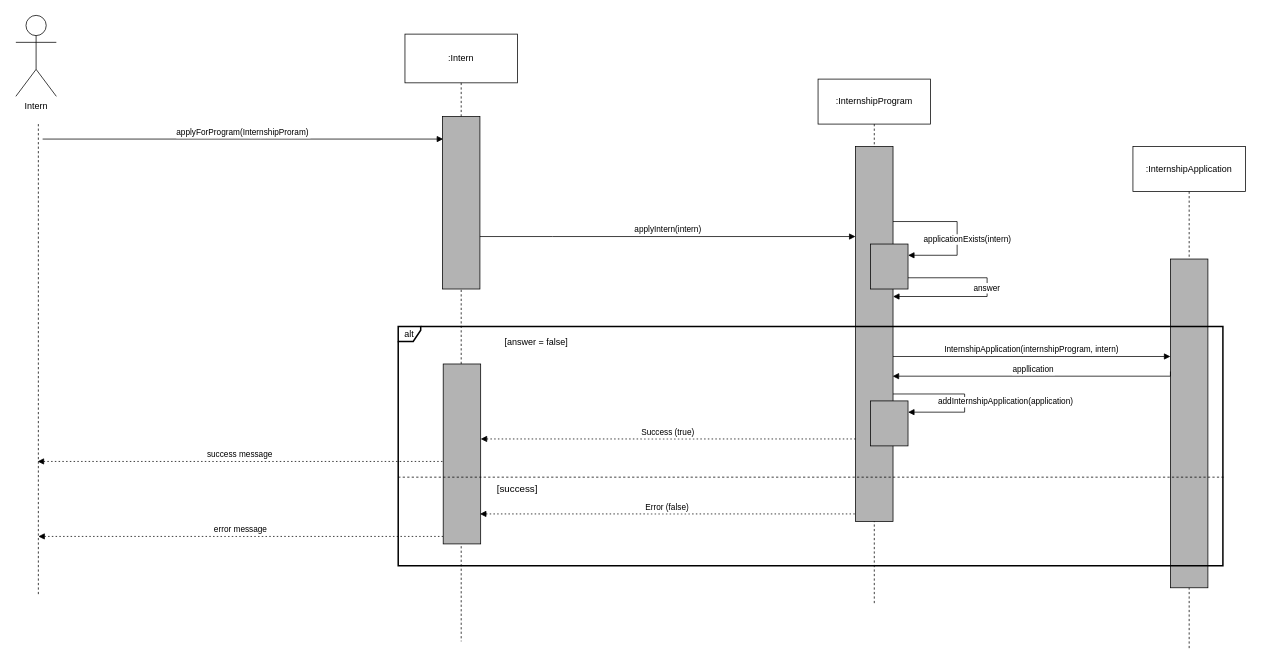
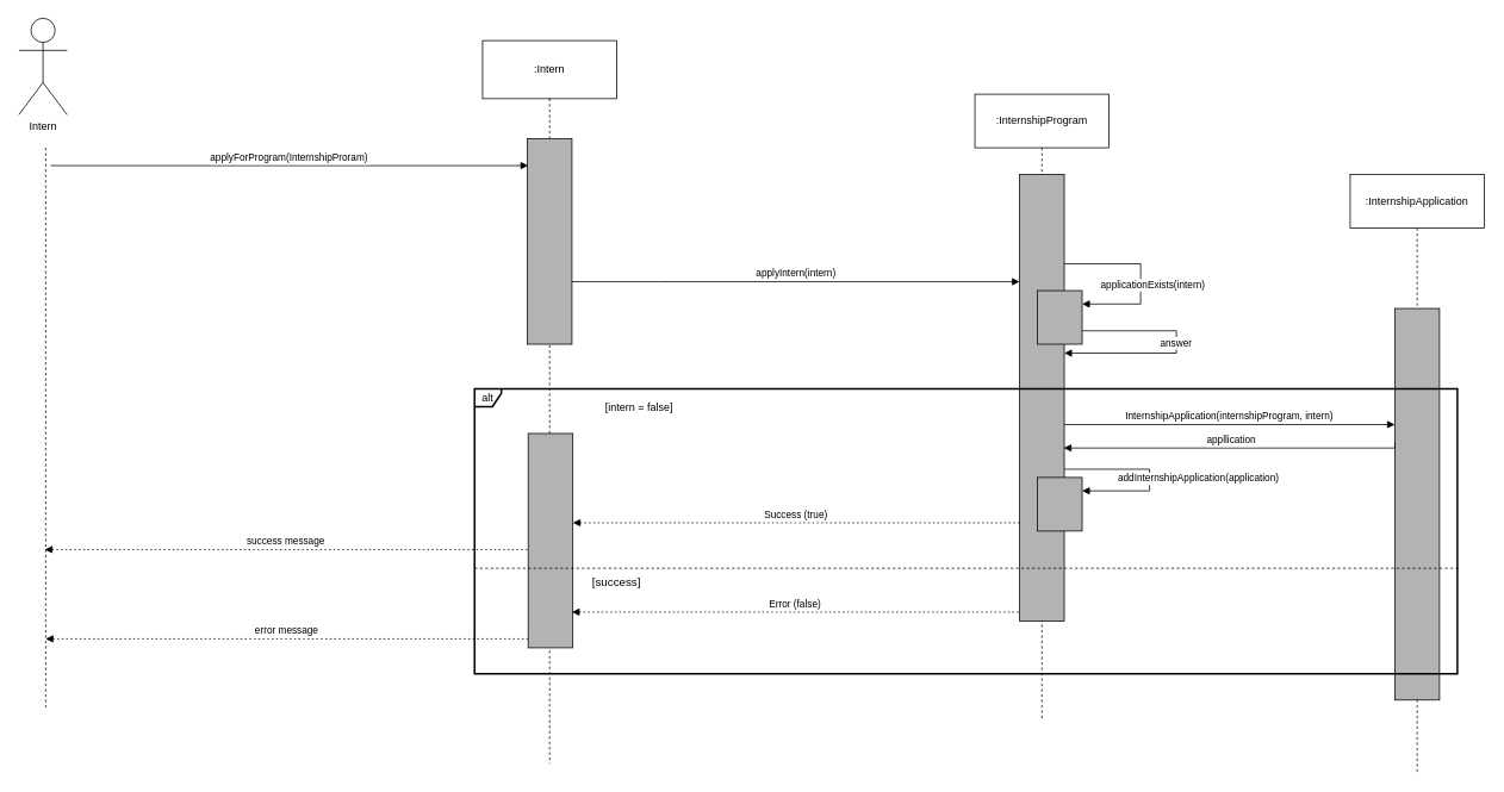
  <mxCell id="0" />
  <mxCell id="1" parent="0" />
  <mxCell id="2" value=":Intern" style="shape=umlLifeline;perimeter=lifelinePerimeter;whiteSpace=wrap;container=1;dropTarget=0;collapsible=0;recursiveResize=0;outlineConnect=0;portConstraint=eastwest;newEdgeStyle={&quot;edgeStyle&quot;:&quot;elbowEdgeStyle&quot;,&quot;elbow&quot;:&quot;vertical&quot;,&quot;curved&quot;:0,&quot;rounded&quot;:0};size=65;" parent="1" vertex="1"><mxGeometry x="539" y="45" width="150" height="810" as="geometry" /></mxCell>
  <mxCell id="3" value=":InternshipProgram" style="shape=umlLifeline;perimeter=lifelinePerimeter;whiteSpace=wrap;container=1;dropTarget=0;collapsible=0;recursiveResize=0;outlineConnect=0;portConstraint=eastwest;newEdgeStyle={&quot;edgeStyle&quot;:&quot;elbowEdgeStyle&quot;,&quot;elbow&quot;:&quot;vertical&quot;,&quot;curved&quot;:0,&quot;rounded&quot;:0};size=60;" parent="1" vertex="1"><mxGeometry x="1090" y="105" width="150" height="700" as="geometry" /></mxCell>
  <mxCell id="4" value="applyForProgram(InternshipProram)" style="verticalAlign=bottom;endArrow=block;edgeStyle=elbowEdgeStyle;elbow=vertical;curved=0;rounded=0;" parent="1" edge="1"><mxGeometry relative="1" as="geometry"><Array as="points"><mxPoint x="346" y="185" /></Array><mxPoint x="55.7" y="185" as="sourcePoint" /><mxPoint x="590" y="185" as="targetPoint" /></mxGeometry></mxCell>
  <mxCell id="5" value="Intern" style="shape=umlActor;verticalLabelPosition=bottom;verticalAlign=top;html=1;outlineConnect=0;" parent="1" vertex="1"><mxGeometry x="20" y="20" width="54" height="108" as="geometry" /></mxCell>
  <mxCell id="6" value="" style="endArrow=none;dashed=1;html=1;rounded=0;" parent="1" edge="1"><mxGeometry width="50" height="50" relative="1" as="geometry"><mxPoint x="50" y="165" as="sourcePoint" /><mxPoint x="50" y="795" as="targetPoint" /></mxGeometry></mxCell>
  <mxCell id="7" value="" style="rounded=0;whiteSpace=wrap;html=1;fillColor=#B3B3B3;fillStyle=auto;" parent="1" vertex="1"><mxGeometry x="589" y="155" width="50" height="230" as="geometry" /></mxCell>
  <mxCell id="8" value="" style="rounded=0;whiteSpace=wrap;html=1;fillColor=#B3B3B3;" parent="1" vertex="1"><mxGeometry x="1140" y="195" width="50" height="500" as="geometry" /></mxCell>
  <mxCell id="9" value="applyIntern(intern)" style="verticalAlign=bottom;endArrow=block;edgeStyle=elbowEdgeStyle;elbow=vertical;curved=0;rounded=0;" parent="1" edge="1"><mxGeometry relative="1" as="geometry"><Array as="points"><mxPoint x="736.04" y="315" /></Array><mxPoint x="639" y="315" as="sourcePoint" /><mxPoint x="1140" y="315" as="targetPoint" /></mxGeometry></mxCell>
  <mxCell id="10" value="" style="rounded=0;whiteSpace=wrap;html=1;fillColor=#B3B3B3;" parent="1" vertex="1"><mxGeometry x="1160" y="325" width="50" height="60" as="geometry" /></mxCell>
  <mxCell id="11" value="applicationExists(intern)" style="verticalAlign=bottom;endArrow=block;edgeStyle=elbowEdgeStyle;elbow=horizontal;curved=0;rounded=0;entryX=1;entryY=0.25;entryDx=0;entryDy=0;" parent="1" source="8" target="10" edge="1"><mxGeometry x="0.209" y="14" relative="1" as="geometry"><Array as="points"><mxPoint x="1275.5" y="295" /></Array><mxPoint x="1180" y="295" as="sourcePoint" /><mxPoint x="1630.42" y="295" as="targetPoint" /><mxPoint as="offset" /></mxGeometry></mxCell>
  <mxCell id="12" value="answer" style="verticalAlign=bottom;endArrow=block;edgeStyle=elbowEdgeStyle;elbow=vertical;curved=0;rounded=0;exitX=1;exitY=0.75;exitDx=0;exitDy=0;" parent="1" source="10" target="8" edge="1"><mxGeometry x="0.002" relative="1" as="geometry"><Array as="points"><mxPoint x="1315.5" y="395" /></Array><mxPoint x="1296.5" y="405" as="sourcePoint" /><mxPoint x="1180" y="395" as="targetPoint" /><mxPoint as="offset" /></mxGeometry></mxCell>
  <mxCell id="13" value="error message" style="verticalAlign=bottom;endArrow=block;edgeStyle=elbowEdgeStyle;elbow=vertical;curved=0;rounded=0;dashed=1;dashPattern=2 3;" parent="1" edge="1"><mxGeometry relative="1" as="geometry"><Array as="points"><mxPoint x="500" y="715" /><mxPoint x="209.87" y="744" /></Array><mxPoint x="590" y="715" as="sourcePoint" /><mxPoint x="50" y="715" as="targetPoint" /></mxGeometry></mxCell>
  <mxCell id="14" value="InternshipApplication(internshipProgram, intern)" style="verticalAlign=bottom;endArrow=block;edgeStyle=elbowEdgeStyle;elbow=vertical;curved=0;rounded=0;" parent="1" edge="1"><mxGeometry relative="1" as="geometry"><Array as="points"><mxPoint x="1310" y="475" /></Array><mxPoint x="1190" y="475" as="sourcePoint" /><mxPoint x="1560" y="475" as="targetPoint" /></mxGeometry></mxCell>
  <mxCell id="15" value="" style="rounded=0;whiteSpace=wrap;html=1;fillColor=#B3B3B3;" parent="1" vertex="1"><mxGeometry x="590" y="485" width="50" height="240" as="geometry" /></mxCell>
  <mxCell id="16" value=":InternshipApplication" style="shape=umlLifeline;perimeter=lifelinePerimeter;whiteSpace=wrap;container=1;dropTarget=0;collapsible=0;recursiveResize=0;outlineConnect=0;portConstraint=eastwest;newEdgeStyle={&quot;edgeStyle&quot;:&quot;elbowEdgeStyle&quot;,&quot;elbow&quot;:&quot;vertical&quot;,&quot;curved&quot;:0,&quot;rounded&quot;:0};size=60;" parent="1" vertex="1"><mxGeometry x="1510" y="195" width="150" height="670" as="geometry" /></mxCell>
  <mxCell id="17" value="" style="rounded=0;whiteSpace=wrap;html=1;fillColor=#B3B3B3;" parent="1" vertex="1"><mxGeometry x="1560" y="345" width="50" height="438.5" as="geometry" /></mxCell>
  <mxCell id="18" value="Error (false)" style="verticalAlign=bottom;endArrow=block;edgeStyle=elbowEdgeStyle;elbow=vertical;curved=0;rounded=0;dashed=1;dashPattern=2 3;" parent="1" edge="1"><mxGeometry relative="1" as="geometry"><Array as="points"><mxPoint x="1109" y="685" /><mxPoint x="818.87" y="714" /></Array><mxPoint x="1139" y="685" as="sourcePoint" /><mxPoint x="639" y="685" as="targetPoint" /></mxGeometry></mxCell>
  <mxCell id="19" value="Success (true)" style="verticalAlign=bottom;endArrow=block;edgeStyle=elbowEdgeStyle;elbow=vertical;curved=0;rounded=0;dashed=1;dashPattern=2 3;" parent="1" edge="1"><mxGeometry relative="1" as="geometry"><Array as="points"><mxPoint x="1100" y="585" /><mxPoint x="809.87" y="614" /></Array><mxPoint x="1140" y="585" as="sourcePoint" /><mxPoint x="640" y="585" as="targetPoint" /></mxGeometry></mxCell>
  <mxCell id="20" value="success message" style="verticalAlign=bottom;endArrow=block;edgeStyle=elbowEdgeStyle;elbow=vertical;curved=0;rounded=0;dashed=1;dashPattern=2 3;" parent="1" edge="1"><mxGeometry relative="1" as="geometry"><Array as="points"><mxPoint x="508" y="615" /><mxPoint x="217.87" y="644" /></Array><mxPoint x="589" y="615" as="sourcePoint" /><mxPoint x="49" y="615" as="targetPoint" /></mxGeometry></mxCell>
  <mxCell id="21" value="alt" style="shape=umlFrame;pointerEvents=0;dropTarget=0;strokeColor=#000000;height=20;width=30;strokeWidth=2;" parent="1" vertex="1"><mxGeometry x="530" y="435" width="1100" height="319" as="geometry" /></mxCell>
- <mxCell id="22" value="[answer = false]" style="text;strokeColor=none;fillColor=none;align=center;verticalAlign=middle;whiteSpace=wrap;" parent="21" vertex="1"><mxGeometry x="110" width="148.81" height="42.08" as="geometry" /></mxCell>
+ <mxCell id="22" value="[intern = false]" style="text;strokeColor=none;fillColor=none;align=center;verticalAlign=middle;whiteSpace=wrap;" parent="21" vertex="1"><mxGeometry x="110" width="148.81" height="42.08" as="geometry" /></mxCell>
  <mxCell id="23" value="[success]" style="shape=line;dashed=1;verticalAlign=top;labelPosition=center;verticalLabelPosition=bottom;align=left;strokeColor=#000000;fontColor=#000000;strokeWidth=1;fontSize=13;spacingLeft=130;" parent="21" vertex="1"><mxGeometry y="199.995" width="1101.639" height="1.925" as="geometry" /></mxCell>
  <mxCell id="24" value="appllication" style="verticalAlign=bottom;endArrow=block;edgeStyle=elbowEdgeStyle;elbow=vertical;curved=0;rounded=0;exitX=0.011;exitY=0.476;exitDx=0;exitDy=0;exitPerimeter=0;" parent="1" edge="1"><mxGeometry x="0.002" relative="1" as="geometry"><Array as="points"><mxPoint x="1444.95" y="501.27" /></Array><mxPoint x="1560" y="494.996" as="sourcePoint" /><mxPoint x="1189.45" y="501.27" as="targetPoint" /><mxPoint as="offset" /></mxGeometry></mxCell>
  <mxCell id="25" value="" style="rounded=0;whiteSpace=wrap;html=1;fillColor=#B3B3B3;" parent="1" vertex="1"><mxGeometry x="1160" y="534.25" width="50" height="60" as="geometry" /></mxCell>
  <mxCell id="26" value="addInternshipApplication(application)" style="verticalAlign=bottom;endArrow=block;edgeStyle=elbowEdgeStyle;elbow=horizontal;curved=0;rounded=0;entryX=1;entryY=0.25;entryDx=0;entryDy=0;" parent="1" target="25" edge="1"><mxGeometry x="0.183" y="55" relative="1" as="geometry"><Array as="points"><mxPoint x="1285.5" y="485" /></Array><mxPoint x="1190" y="525" as="sourcePoint" /><mxPoint x="1640.42" y="485" as="targetPoint" /><mxPoint as="offset" /></mxGeometry></mxCell>
